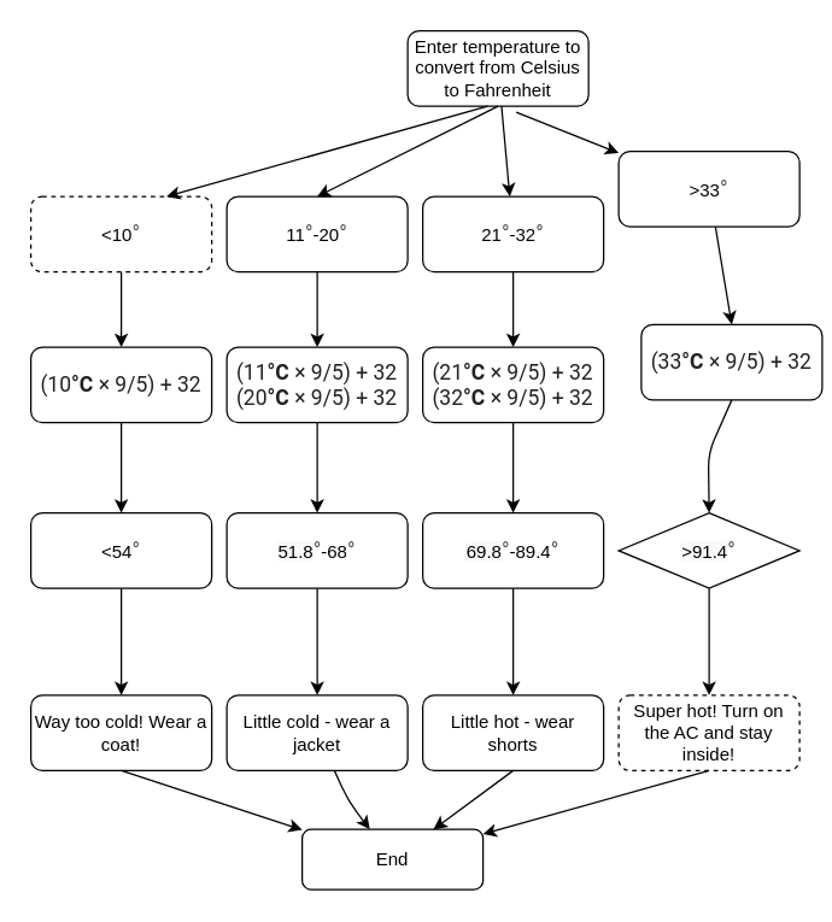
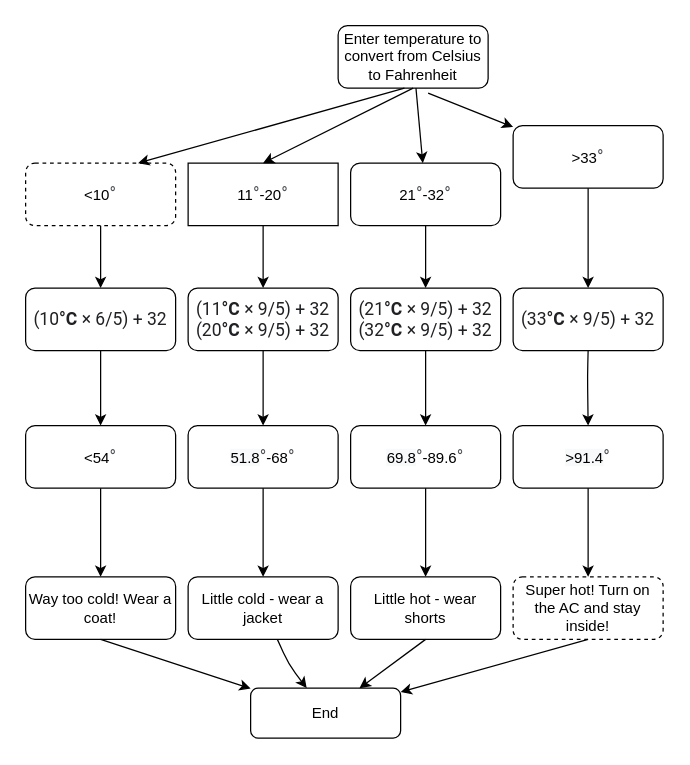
  <mxCell id="0" />
  <mxCell id="1" parent="0" />
  <mxCell id="2" value="End" style="rounded=1;whiteSpace=wrap;html=1;fontSize=12;glass=0;strokeWidth=1;shadow=0;" parent="1" vertex="1"><mxGeometry x="200" y="550" width="120" height="40" as="geometry" /></mxCell>
  <mxCell id="3" value="Way too cold! Wear a coat!" style="rounded=1;whiteSpace=wrap;html=1;" vertex="1" parent="1"><mxGeometry x="20" y="461" width="120" height="50" as="geometry" /></mxCell>
  <mxCell id="4" value="Little cold - wear a jacket" style="rounded=1;whiteSpace=wrap;html=1;" vertex="1" parent="1"><mxGeometry x="150" y="461" width="120" height="50" as="geometry" /></mxCell>
  <mxCell id="5" value="Little hot - wear shorts" style="rounded=1;whiteSpace=wrap;html=1;" vertex="1" parent="1"><mxGeometry x="280" y="461" width="120" height="50" as="geometry" /></mxCell>
  <mxCell id="6" value="Super hot! Turn on the AC and stay inside!" style="rounded=1;whiteSpace=wrap;html=1;dashed=1;" vertex="1" parent="1"><mxGeometry x="410" y="461" width="120" height="50" as="geometry" /></mxCell>
  <mxCell id="7" value="&amp;lt;54&lt;span style=&quot;color: rgb(77 , 81 , 86) ; font-family: &amp;#34;roboto&amp;#34; , &amp;#34;arial&amp;#34; , sans-serif ; font-size: 14px ; text-align: left ; background-color: rgb(255 , 255 , 255)&quot;&gt;°&lt;/span&gt;" style="rounded=1;whiteSpace=wrap;html=1;" vertex="1" parent="1"><mxGeometry x="20" y="340" width="120" height="50" as="geometry" /></mxCell>
  <mxCell id="8" value="&lt;div style=&quot;text-align: center&quot;&gt;&lt;span style=&quot;text-align: left ; background-color: rgb(248 , 249 , 250)&quot;&gt;&lt;font face=&quot;helvetica&quot;&gt;51.8&lt;/font&gt;&lt;/span&gt;&lt;span style=&quot;color: rgb(77 , 81 , 86) ; font-family: &amp;#34;roboto&amp;#34; , &amp;#34;arial&amp;#34; , sans-serif ; font-size: 14px ; text-align: left ; background-color: rgb(255 , 255 , 255)&quot;&gt;°&lt;/span&gt;&lt;span style=&quot;font-family: &amp;#34;helvetica&amp;#34;&quot;&gt;-68&lt;/span&gt;&lt;span style=&quot;color: rgb(77 , 81 , 86) ; font-family: &amp;#34;roboto&amp;#34; , &amp;#34;arial&amp;#34; , sans-serif ; font-size: 14px ; text-align: left ; background-color: rgb(255 , 255 , 255)&quot;&gt;°&lt;/span&gt;&lt;/div&gt;" style="rounded=1;whiteSpace=wrap;html=1;" vertex="1" parent="1"><mxGeometry x="150" y="340" width="120" height="50" as="geometry" /></mxCell>
- <mxCell id="9" value="&lt;div style=&quot;text-align: center&quot;&gt;&lt;span style=&quot;text-align: left ; background-color: rgb(248 , 249 , 250)&quot;&gt;&lt;font face=&quot;helvetica&quot;&gt;69.8&lt;/font&gt;&lt;/span&gt;&lt;span style=&quot;color: rgb(77 , 81 , 86) ; font-family: &amp;#34;roboto&amp;#34; , &amp;#34;arial&amp;#34; , sans-serif ; font-size: 14px ; text-align: left ; background-color: rgb(255 , 255 , 255)&quot;&gt;°&lt;/span&gt;&lt;span style=&quot;font-family: &amp;#34;helvetica&amp;#34;&quot;&gt;-89.4&lt;/span&gt;&lt;span style=&quot;color: rgb(77 , 81 , 86) ; font-family: &amp;#34;roboto&amp;#34; , &amp;#34;arial&amp;#34; , sans-serif ; font-size: 14px ; text-align: left ; background-color: rgb(255 , 255 , 255)&quot;&gt;°&lt;/span&gt;&lt;/div&gt;" style="rounded=1;whiteSpace=wrap;html=1;" vertex="1" parent="1"><mxGeometry x="280" y="340" width="120" height="50" as="geometry" /></mxCell>
- <mxCell id="10" value="&lt;span style=&quot;color: rgb(0 , 0 , 0) ; font-family: &amp;#34;helvetica&amp;#34; ; font-size: 12px ; font-style: normal ; font-weight: 400 ; letter-spacing: normal ; text-align: center ; text-indent: 0px ; text-transform: none ; word-spacing: 0px ; background-color: rgb(248 , 249 , 250) ; display: inline ; float: none&quot;&gt;&amp;gt;91.4&lt;/span&gt;&lt;span style=&quot;font-style: normal ; font-weight: 400 ; letter-spacing: normal ; text-indent: 0px ; text-transform: none ; word-spacing: 0px ; color: rgb(77 , 81 , 86) ; font-family: &amp;#34;roboto&amp;#34; , &amp;#34;arial&amp;#34; , sans-serif ; font-size: 14px ; text-align: left ; background-color: rgb(255 , 255 , 255)&quot;&gt;°&lt;/span&gt;" style="rhombus;whiteSpace=wrap;html=1;" vertex="1" parent="1"><mxGeometry x="410" y="340" width="120" height="50" as="geometry" /></mxCell>
- <mxCell id="11" value="&lt;span style=&quot;color: rgb(32 , 33 , 36) ; font-family: &amp;#34;roboto&amp;#34; , &amp;#34;arial&amp;#34; , sans-serif ; font-size: 14px ; font-style: normal ; font-weight: 400 ; letter-spacing: normal ; text-align: left ; text-indent: 0px ; text-transform: none ; word-spacing: 0px ; background-color: rgb(255 , 255 , 255) ; display: inline ; float: none&quot;&gt;(10&lt;/span&gt;&lt;b style=&quot;color: rgb(32 , 33 , 36) ; font-family: &amp;#34;roboto&amp;#34; , &amp;#34;arial&amp;#34; , sans-serif ; font-size: 14px ; font-style: normal ; letter-spacing: normal ; text-align: left ; text-indent: 0px ; text-transform: none ; word-spacing: 0px ; background-color: rgb(255 , 255 , 255)&quot;&gt;°C&lt;/b&gt;&lt;span style=&quot;color: rgb(32 , 33 , 36) ; font-family: &amp;#34;roboto&amp;#34; , &amp;#34;arial&amp;#34; , sans-serif ; font-size: 14px ; font-style: normal ; font-weight: 400 ; letter-spacing: normal ; text-align: left ; text-indent: 0px ; text-transform: none ; word-spacing: 0px ; background-color: rgb(255 , 255 , 255) ; display: inline ; float: none&quot;&gt;&lt;span&gt;&amp;nbsp;&lt;/span&gt;× 9/5) + 32&lt;/span&gt;" style="rounded=1;whiteSpace=wrap;html=1;" vertex="1" parent="1"><mxGeometry x="20" y="230" width="120" height="50" as="geometry" /></mxCell>
+ <mxCell id="9" value="&lt;div style=&quot;text-align: center&quot;&gt;&lt;span style=&quot;text-align: left ; background-color: rgb(248 , 249 , 250)&quot;&gt;&lt;font face=&quot;helvetica&quot;&gt;69.8&lt;/font&gt;&lt;/span&gt;&lt;span style=&quot;color: rgb(77 , 81 , 86) ; font-family: &amp;#34;roboto&amp;#34; , &amp;#34;arial&amp;#34; , sans-serif ; font-size: 14px ; text-align: left ; background-color: rgb(255 , 255 , 255)&quot;&gt;°&lt;/span&gt;&lt;span style=&quot;font-family: &amp;#34;helvetica&amp;#34;&quot;&gt;-89.6&lt;/span&gt;&lt;span style=&quot;color: rgb(77 , 81 , 86) ; font-family: &amp;#34;roboto&amp;#34; , &amp;#34;arial&amp;#34; , sans-serif ; font-size: 14px ; text-align: left ; background-color: rgb(255 , 255 , 255)&quot;&gt;°&lt;/span&gt;&lt;/div&gt;" style="rounded=1;whiteSpace=wrap;html=1;" vertex="1" parent="1"><mxGeometry x="280" y="340" width="120" height="50" as="geometry" /></mxCell>
+ <mxCell id="10" value="&lt;span style=&quot;color: rgb(0 , 0 , 0) ; font-family: &amp;#34;helvetica&amp;#34; ; font-size: 12px ; font-style: normal ; font-weight: 400 ; letter-spacing: normal ; text-align: center ; text-indent: 0px ; text-transform: none ; word-spacing: 0px ; background-color: rgb(248 , 249 , 250) ; display: inline ; float: none&quot;&gt;&amp;gt;91.4&lt;/span&gt;&lt;span style=&quot;font-style: normal ; font-weight: 400 ; letter-spacing: normal ; text-indent: 0px ; text-transform: none ; word-spacing: 0px ; color: rgb(77 , 81 , 86) ; font-family: &amp;#34;roboto&amp;#34; , &amp;#34;arial&amp;#34; , sans-serif ; font-size: 14px ; text-align: left ; background-color: rgb(255 , 255 , 255)&quot;&gt;°&lt;/span&gt;" style="rounded=1;whiteSpace=wrap;html=1;" vertex="1" parent="1"><mxGeometry x="410" y="340" width="120" height="50" as="geometry" /></mxCell>
+ <mxCell id="11" value="&lt;span style=&quot;color: rgb(32 , 33 , 36) ; font-family: &amp;#34;roboto&amp;#34; , &amp;#34;arial&amp;#34; , sans-serif ; font-size: 14px ; font-style: normal ; font-weight: 400 ; letter-spacing: normal ; text-align: left ; text-indent: 0px ; text-transform: none ; word-spacing: 0px ; background-color: rgb(255 , 255 , 255) ; display: inline ; float: none&quot;&gt;(10&lt;/span&gt;&lt;b style=&quot;color: rgb(32 , 33 , 36) ; font-family: &amp;#34;roboto&amp;#34; , &amp;#34;arial&amp;#34; , sans-serif ; font-size: 14px ; font-style: normal ; letter-spacing: normal ; text-align: left ; text-indent: 0px ; text-transform: none ; word-spacing: 0px ; background-color: rgb(255 , 255 , 255)&quot;&gt;°C&lt;/b&gt;&lt;span style=&quot;color: rgb(32 , 33 , 36) ; font-family: &amp;#34;roboto&amp;#34; , &amp;#34;arial&amp;#34; , sans-serif ; font-size: 14px ; font-style: normal ; font-weight: 400 ; letter-spacing: normal ; text-align: left ; text-indent: 0px ; text-transform: none ; word-spacing: 0px ; background-color: rgb(255 , 255 , 255) ; display: inline ; float: none&quot;&gt;&lt;span&gt;&amp;nbsp;&lt;/span&gt;× 6/5) + 32&lt;/span&gt;" style="rounded=1;whiteSpace=wrap;html=1;" vertex="1" parent="1"><mxGeometry x="20" y="230" width="120" height="50" as="geometry" /></mxCell>
  <mxCell id="12" value="&lt;span style=&quot;color: rgb(32 , 33 , 36) ; font-family: &amp;#34;roboto&amp;#34; , &amp;#34;arial&amp;#34; , sans-serif ; font-size: 14px ; font-style: normal ; font-weight: 400 ; letter-spacing: normal ; text-align: left ; text-indent: 0px ; text-transform: none ; word-spacing: 0px ; background-color: rgb(255 , 255 , 255) ; display: inline ; float: none&quot;&gt;(11&lt;/span&gt;&lt;b style=&quot;color: rgb(32 , 33 , 36) ; font-family: &amp;#34;roboto&amp;#34; , &amp;#34;arial&amp;#34; , sans-serif ; font-size: 14px ; font-style: normal ; letter-spacing: normal ; text-align: left ; text-indent: 0px ; text-transform: none ; word-spacing: 0px ; background-color: rgb(255 , 255 , 255)&quot;&gt;°C&lt;/b&gt;&lt;span style=&quot;color: rgb(32 , 33 , 36) ; font-family: &amp;#34;roboto&amp;#34; , &amp;#34;arial&amp;#34; , sans-serif ; font-size: 14px ; font-style: normal ; font-weight: 400 ; letter-spacing: normal ; text-align: left ; text-indent: 0px ; text-transform: none ; word-spacing: 0px ; background-color: rgb(255 , 255 , 255) ; display: inline ; float: none&quot;&gt;&lt;span&gt;&amp;nbsp;&lt;/span&gt;× 9/5) + 32&lt;br&gt;&lt;span style=&quot;font-family: &amp;#34;roboto&amp;#34; , &amp;#34;arial&amp;#34; , sans-serif&quot;&gt;(20&lt;/span&gt;&lt;b style=&quot;font-family: &amp;#34;roboto&amp;#34; , &amp;#34;arial&amp;#34; , sans-serif&quot;&gt;°C&lt;/b&gt;&lt;span style=&quot;font-family: &amp;#34;roboto&amp;#34; , &amp;#34;arial&amp;#34; , sans-serif&quot;&gt;&amp;nbsp;× 9/5) + 32&lt;/span&gt;&lt;br&gt;&lt;/span&gt;" style="rounded=1;whiteSpace=wrap;html=1;" vertex="1" parent="1"><mxGeometry x="150" y="230" width="120" height="50" as="geometry" /></mxCell>
  <mxCell id="13" value="&lt;span style=&quot;color: rgb(32 , 33 , 36) ; font-family: &amp;#34;roboto&amp;#34; , &amp;#34;arial&amp;#34; , sans-serif ; font-size: 14px ; font-style: normal ; font-weight: 400 ; letter-spacing: normal ; text-align: left ; text-indent: 0px ; text-transform: none ; word-spacing: 0px ; background-color: rgb(255 , 255 , 255) ; display: inline ; float: none&quot;&gt;(21&lt;/span&gt;&lt;b style=&quot;color: rgb(32 , 33 , 36) ; font-family: &amp;#34;roboto&amp;#34; , &amp;#34;arial&amp;#34; , sans-serif ; font-size: 14px ; font-style: normal ; letter-spacing: normal ; text-align: left ; text-indent: 0px ; text-transform: none ; word-spacing: 0px ; background-color: rgb(255 , 255 , 255)&quot;&gt;°C&lt;/b&gt;&lt;span style=&quot;color: rgb(32 , 33 , 36) ; font-family: &amp;#34;roboto&amp;#34; , &amp;#34;arial&amp;#34; , sans-serif ; font-size: 14px ; font-style: normal ; font-weight: 400 ; letter-spacing: normal ; text-align: left ; text-indent: 0px ; text-transform: none ; word-spacing: 0px ; background-color: rgb(255 , 255 , 255) ; display: inline ; float: none&quot;&gt;&lt;span&gt;&amp;nbsp;&lt;/span&gt;× 9/5) + 32&lt;br&gt;&lt;span style=&quot;font-family: &amp;#34;roboto&amp;#34; , &amp;#34;arial&amp;#34; , sans-serif&quot;&gt;(32&lt;/span&gt;&lt;b style=&quot;font-family: &amp;#34;roboto&amp;#34; , &amp;#34;arial&amp;#34; , sans-serif&quot;&gt;°C&lt;/b&gt;&lt;span style=&quot;font-family: &amp;#34;roboto&amp;#34; , &amp;#34;arial&amp;#34; , sans-serif&quot;&gt;&amp;nbsp;× 9/5) + 32&lt;/span&gt;&lt;br&gt;&lt;/span&gt;" style="rounded=1;whiteSpace=wrap;html=1;" vertex="1" parent="1"><mxGeometry x="280" y="230" width="120" height="50" as="geometry" /></mxCell>
- <mxCell id="14" value="&lt;span style=&quot;color: rgb(32 , 33 , 36) ; font-family: &amp;#34;roboto&amp;#34; , &amp;#34;arial&amp;#34; , sans-serif ; font-size: 14px ; text-align: left ; background-color: rgb(255 , 255 , 255)&quot;&gt;(33&lt;/span&gt;&lt;b style=&quot;color: rgb(32 , 33 , 36) ; font-family: &amp;#34;roboto&amp;#34; , &amp;#34;arial&amp;#34; , sans-serif ; font-size: 14px ; text-align: left ; background-color: rgb(255 , 255 , 255)&quot;&gt;°C&lt;/b&gt;&lt;span style=&quot;color: rgb(32 , 33 , 36) ; font-family: &amp;#34;roboto&amp;#34; , &amp;#34;arial&amp;#34; , sans-serif ; font-size: 14px ; text-align: left ; background-color: rgb(255 , 255 , 255)&quot;&gt;&amp;nbsp;× 9/5) + 32&lt;/span&gt;" style="rounded=1;whiteSpace=wrap;html=1;" vertex="1" parent="1"><mxGeometry x="425" y="215" width="120" height="50" as="geometry" /></mxCell>
+ <mxCell id="14" value="&lt;span style=&quot;color: rgb(32 , 33 , 36) ; font-family: &amp;#34;roboto&amp;#34; , &amp;#34;arial&amp;#34; , sans-serif ; font-size: 14px ; text-align: left ; background-color: rgb(255 , 255 , 255)&quot;&gt;(33&lt;/span&gt;&lt;b style=&quot;color: rgb(32 , 33 , 36) ; font-family: &amp;#34;roboto&amp;#34; , &amp;#34;arial&amp;#34; , sans-serif ; font-size: 14px ; text-align: left ; background-color: rgb(255 , 255 , 255)&quot;&gt;°C&lt;/b&gt;&lt;span style=&quot;color: rgb(32 , 33 , 36) ; font-family: &amp;#34;roboto&amp;#34; , &amp;#34;arial&amp;#34; , sans-serif ; font-size: 14px ; text-align: left ; background-color: rgb(255 , 255 , 255)&quot;&gt;&amp;nbsp;× 9/5) + 32&lt;/span&gt;" style="rounded=1;whiteSpace=wrap;html=1;" vertex="1" parent="1"><mxGeometry x="410" y="230" width="120" height="50" as="geometry" /></mxCell>
  <mxCell id="15" value="&amp;lt;10&lt;span style=&quot;color: rgb(77 , 81 , 86) ; font-family: &amp;#34;roboto&amp;#34; , &amp;#34;arial&amp;#34; , sans-serif ; font-size: 14px ; text-align: left ; background-color: rgb(255 , 255 , 255)&quot;&gt;°&lt;/span&gt;" style="rounded=1;whiteSpace=wrap;html=1;dashed=1;" vertex="1" parent="1"><mxGeometry x="20" y="130" width="120" height="50" as="geometry" /></mxCell>
- <mxCell id="16" value="11&lt;span style=&quot;color: rgb(77 , 81 , 86) ; font-family: &amp;#34;roboto&amp;#34; , &amp;#34;arial&amp;#34; , sans-serif ; font-size: 14px ; text-align: left ; background-color: rgb(255 , 255 , 255)&quot;&gt;°&lt;/span&gt;-20&lt;span style=&quot;color: rgb(77 , 81 , 86) ; font-family: &amp;#34;roboto&amp;#34; , &amp;#34;arial&amp;#34; , sans-serif ; font-size: 14px ; text-align: left ; background-color: rgb(255 , 255 , 255)&quot;&gt;°&lt;/span&gt;" style="rounded=1;whiteSpace=wrap;html=1;" vertex="1" parent="1"><mxGeometry x="150" y="130" width="120" height="50" as="geometry" /></mxCell>
+ <mxCell id="16" value="11&lt;span style=&quot;color: rgb(77 , 81 , 86) ; font-family: &amp;#34;roboto&amp;#34; , &amp;#34;arial&amp;#34; , sans-serif ; font-size: 14px ; text-align: left ; background-color: rgb(255 , 255 , 255)&quot;&gt;°&lt;/span&gt;-20&lt;span style=&quot;color: rgb(77 , 81 , 86) ; font-family: &amp;#34;roboto&amp;#34; , &amp;#34;arial&amp;#34; , sans-serif ; font-size: 14px ; text-align: left ; background-color: rgb(255 , 255 , 255)&quot;&gt;°&lt;/span&gt;" style="whiteSpace=wrap;html=1;rounded=0;" vertex="1" parent="1"><mxGeometry x="150" y="130" width="120" height="50" as="geometry" /></mxCell>
  <mxCell id="17" value="21&lt;span style=&quot;color: rgb(77 , 81 , 86) ; font-family: &amp;#34;roboto&amp;#34; , &amp;#34;arial&amp;#34; , sans-serif ; font-size: 14px ; text-align: left ; background-color: rgb(255 , 255 , 255)&quot;&gt;°&lt;/span&gt;-32&lt;span style=&quot;color: rgb(77 , 81 , 86) ; font-family: &amp;#34;roboto&amp;#34; , &amp;#34;arial&amp;#34; , sans-serif ; font-size: 14px ; text-align: left ; background-color: rgb(255 , 255 , 255)&quot;&gt;°&lt;/span&gt;" style="rounded=1;whiteSpace=wrap;html=1;" vertex="1" parent="1"><mxGeometry x="280" y="130" width="120" height="50" as="geometry" /></mxCell>
  <mxCell id="18" value="&amp;gt;33&lt;span style=&quot;color: rgb(77 , 81 , 86) ; font-family: &amp;#34;roboto&amp;#34; , &amp;#34;arial&amp;#34; , sans-serif ; font-size: 14px ; text-align: left ; background-color: rgb(255 , 255 , 255)&quot;&gt;°&lt;/span&gt;" style="rounded=1;whiteSpace=wrap;html=1;" vertex="1" parent="1"><mxGeometry x="410" y="100" width="120" height="50" as="geometry" /></mxCell>
  <mxCell id="19" value="" style="endArrow=classic;html=1;" edge="1" parent="1" source="15" target="11"><mxGeometry width="50" height="50" relative="1" as="geometry"><mxPoint x="79.5" y="190" as="sourcePoint" /><mxPoint x="80" y="230" as="targetPoint" /></mxGeometry></mxCell>
  <mxCell id="20" value="" style="endArrow=classic;html=1;exitX=0.5;exitY=1;exitDx=0;exitDy=0;" edge="1" parent="1" source="16" target="12"><mxGeometry width="50" height="50" relative="1" as="geometry"><mxPoint x="209.5" y="190" as="sourcePoint" /><mxPoint x="240" y="220" as="targetPoint" /></mxGeometry></mxCell>
  <mxCell id="21" value="" style="endArrow=classic;html=1;entryX=0.5;entryY=0;entryDx=0;entryDy=0;" edge="1" parent="1" source="17" target="13"><mxGeometry width="50" height="50" relative="1" as="geometry"><mxPoint x="339.5" y="190" as="sourcePoint" /><mxPoint x="339.5" y="220" as="targetPoint" /></mxGeometry></mxCell>
  <mxCell id="22" value="" style="endArrow=classic;html=1;entryX=0.5;entryY=0;entryDx=0;entryDy=0;" edge="1" parent="1" source="18" target="14"><mxGeometry width="50" height="50" relative="1" as="geometry"><mxPoint x="469.5" y="190" as="sourcePoint" /><mxPoint x="480" y="210" as="targetPoint" /></mxGeometry></mxCell>
  <mxCell id="23" value="" style="endArrow=classic;html=1;exitX=0.5;exitY=1;exitDx=0;exitDy=0;entryX=0.5;entryY=0;entryDx=0;entryDy=0;" edge="1" parent="1" source="11" target="7"><mxGeometry width="50" height="50" relative="1" as="geometry"><mxPoint x="79.5" y="290" as="sourcePoint" /><mxPoint x="79.5" y="320" as="targetPoint" /></mxGeometry></mxCell>
  <mxCell id="24" value="" style="endArrow=classic;html=1;entryX=0.5;entryY=0;entryDx=0;entryDy=0;" edge="1" parent="1" source="12" target="8"><mxGeometry width="50" height="50" relative="1" as="geometry"><mxPoint x="209.5" y="290" as="sourcePoint" /><mxPoint x="209.5" y="320" as="targetPoint" /></mxGeometry></mxCell>
  <mxCell id="25" value="" style="endArrow=classic;html=1;entryX=0.5;entryY=0;entryDx=0;entryDy=0;" edge="1" parent="1" source="13" target="9"><mxGeometry width="50" height="50" relative="1" as="geometry"><mxPoint x="339.5" y="290" as="sourcePoint" /><mxPoint x="339.5" y="320" as="targetPoint" /></mxGeometry></mxCell>
  <mxCell id="26" value="" style="endArrow=classic;html=1;exitX=0.5;exitY=1;exitDx=0;exitDy=0;entryX=0.5;entryY=0;entryDx=0;entryDy=0;" edge="1" parent="1" source="14" target="10"><mxGeometry width="50" height="50" relative="1" as="geometry"><mxPoint x="469.5" y="290" as="sourcePoint" /><mxPoint x="469.5" y="320" as="targetPoint" /><Array as="points"><mxPoint x="469.5" y="300" /></Array></mxGeometry></mxCell>
  <mxCell id="27" value="" style="endArrow=classic;html=1;exitX=0.5;exitY=1;exitDx=0;exitDy=0;entryX=0.5;entryY=0;entryDx=0;entryDy=0;" edge="1" parent="1" source="7" target="3"><mxGeometry width="50" height="50" relative="1" as="geometry"><mxPoint x="79.5" y="410" as="sourcePoint" /><mxPoint x="79.5" y="440" as="targetPoint" /></mxGeometry></mxCell>
  <mxCell id="28" value="" style="endArrow=classic;html=1;exitX=0.5;exitY=1;exitDx=0;exitDy=0;entryX=0.5;entryY=0;entryDx=0;entryDy=0;" edge="1" parent="1" source="8" target="4"><mxGeometry width="50" height="50" relative="1" as="geometry"><mxPoint x="200" y="410" as="sourcePoint" /><mxPoint x="200" y="440" as="targetPoint" /></mxGeometry></mxCell>
  <mxCell id="29" value="" style="endArrow=classic;html=1;exitX=0.5;exitY=1;exitDx=0;exitDy=0;entryX=0.5;entryY=0;entryDx=0;entryDy=0;" edge="1" parent="1" source="9" target="5"><mxGeometry width="50" height="50" relative="1" as="geometry"><mxPoint x="339.5" y="400" as="sourcePoint" /><mxPoint x="360" y="440" as="targetPoint" /></mxGeometry></mxCell>
  <mxCell id="30" value="" style="endArrow=classic;html=1;exitX=0.5;exitY=1;exitDx=0;exitDy=0;" edge="1" parent="1" source="10" target="6"><mxGeometry width="50" height="50" relative="1" as="geometry"><mxPoint x="469.5" y="400" as="sourcePoint" /><mxPoint x="480" y="450" as="targetPoint" /></mxGeometry></mxCell>
  <mxCell id="31" value="" style="endArrow=classic;html=1;exitX=0.5;exitY=1;exitDx=0;exitDy=0;" edge="1" parent="1" source="3" target="2"><mxGeometry width="50" height="50" relative="1" as="geometry"><mxPoint x="79.5" y="520" as="sourcePoint" /><mxPoint x="79.5" y="550" as="targetPoint" /></mxGeometry></mxCell>
  <mxCell id="32" value="" style="endArrow=classic;html=1;" edge="1" parent="1" source="4" target="2"><mxGeometry width="50" height="50" relative="1" as="geometry"><mxPoint x="231" y="520" as="sourcePoint" /><mxPoint x="230" y="541" as="targetPoint" /><Array as="points"><mxPoint x="230.5" y="531" /></Array></mxGeometry></mxCell>
  <mxCell id="33" value="" style="endArrow=classic;html=1;exitX=0.5;exitY=1;exitDx=0;exitDy=0;" edge="1" parent="1" source="5" target="2"><mxGeometry width="50" height="50" relative="1" as="geometry"><mxPoint x="350" y="520" as="sourcePoint" /><mxPoint x="350" y="550" as="targetPoint" /></mxGeometry></mxCell>
  <mxCell id="34" value="" style="endArrow=classic;html=1;exitX=0.5;exitY=1;exitDx=0;exitDy=0;" edge="1" parent="1" source="6" target="2"><mxGeometry width="50" height="50" relative="1" as="geometry"><mxPoint x="469.5" y="520" as="sourcePoint" /><mxPoint x="469.5" y="550" as="targetPoint" /></mxGeometry></mxCell>
  <mxCell id="35" value="Enter temperature to convert from Celsius to Fahrenheit" style="rounded=1;whiteSpace=wrap;html=1;" vertex="1" parent="1"><mxGeometry x="270" y="20" width="120" height="50" as="geometry" /></mxCell>
  <mxCell id="36" value="" style="endArrow=classic;html=1;entryX=0.75;entryY=0;entryDx=0;entryDy=0;exitX=0.442;exitY=1;exitDx=0;exitDy=0;exitPerimeter=0;" edge="1" parent="1" source="35" target="15"><mxGeometry width="50" height="50" relative="1" as="geometry"><mxPoint x="340" y="100" as="sourcePoint" /><mxPoint x="390" y="50" as="targetPoint" /></mxGeometry></mxCell>
  <mxCell id="37" value="" style="endArrow=classic;html=1;exitX=0.5;exitY=1;exitDx=0;exitDy=0;entryX=0.5;entryY=0;entryDx=0;entryDy=0;" edge="1" parent="1" source="35" target="16"><mxGeometry width="50" height="50" relative="1" as="geometry"><mxPoint x="320" y="110" as="sourcePoint" /><mxPoint x="290" y="200" as="targetPoint" /></mxGeometry></mxCell>
  <mxCell id="38" value="" style="endArrow=classic;html=1;" edge="1" parent="1" source="35" target="17"><mxGeometry width="50" height="50" relative="1" as="geometry"><mxPoint x="290" y="330" as="sourcePoint" /><mxPoint x="260" y="410" as="targetPoint" /></mxGeometry></mxCell>
  <mxCell id="39" value="" style="endArrow=classic;html=1;exitX=0.6;exitY=1.08;exitDx=0;exitDy=0;exitPerimeter=0;" edge="1" parent="1" source="35" target="18"><mxGeometry width="50" height="50" relative="1" as="geometry"><mxPoint x="300" y="340" as="sourcePoint" /><mxPoint x="350" y="290" as="targetPoint" /></mxGeometry></mxCell>
